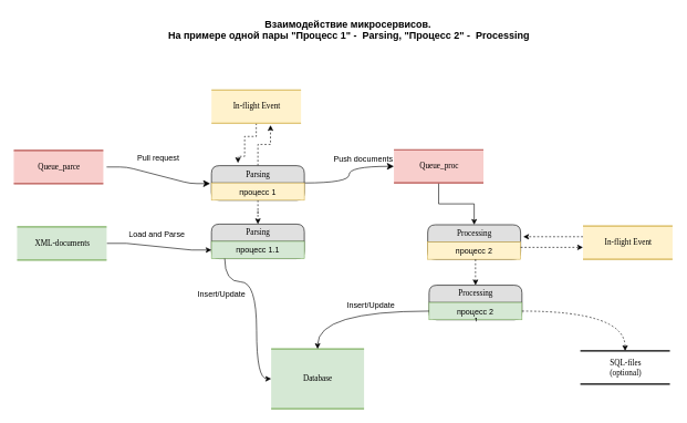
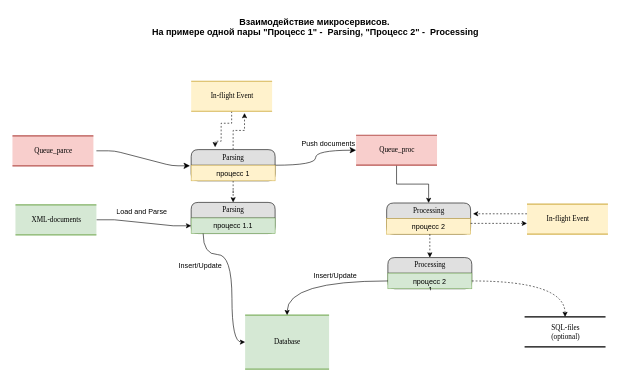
  <mxCell id="0" />
  <mxCell id="1" parent="0" />
  <mxCell id="2" style="edgeStyle=orthogonalEdgeStyle;rounded=0;orthogonalLoop=1;jettySize=auto;html=1;" edge="1" parent="1" source="3" target="23"><mxGeometry relative="1" as="geometry" /></mxCell>
  <mxCell id="3" value="Queue_proc" style="html=1;rounded=0;shadow=0;comic=0;labelBackgroundColor=none;strokeWidth=2;fontFamily=Verdana;fontSize=12;align=center;shape=mxgraph.ios7ui.horLines;fillColor=#f8cecc;strokeColor=#b85450;" parent="1" vertex="1"><mxGeometry x="593" y="225" width="135" height="50" as="geometry" /></mxCell>
  <mxCell id="4" style="edgeStyle=entityRelationEdgeStyle;html=1;labelBackgroundColor=none;startFill=0;startSize=8;endFill=1;endSize=8;fontFamily=Verdana;fontSize=12;exitX=1.037;exitY=0.5;exitDx=0;exitDy=0;exitPerimeter=0;entryX=-0.014;entryY=0.038;entryDx=0;entryDy=0;entryPerimeter=0;" parent="1" source="11" target="9" edge="1"><mxGeometry relative="1" as="geometry"><mxPoint x="308" y="265" as="targetPoint" /></mxGeometry></mxCell>
  <mxCell id="5" style="edgeStyle=orthogonalEdgeStyle;html=1;labelBackgroundColor=none;startFill=0;startSize=8;endFill=1;endSize=8;fontFamily=Verdana;fontSize=12;curved=1;" parent="1" source="8" target="3" edge="1"><mxGeometry relative="1" as="geometry" /></mxCell>
  <mxCell id="6" style="edgeStyle=orthogonalEdgeStyle;rounded=0;orthogonalLoop=1;jettySize=auto;html=1;entryX=0.659;entryY=1.06;entryDx=0;entryDy=0;entryPerimeter=0;dashed=1;" edge="1" parent="1" source="8" target="13"><mxGeometry relative="1" as="geometry"><mxPoint x="408" y="195" as="targetPoint" /></mxGeometry></mxCell>
  <mxCell id="7" style="edgeStyle=orthogonalEdgeStyle;rounded=0;orthogonalLoop=1;jettySize=auto;html=1;entryX=0.5;entryY=0;entryDx=0;entryDy=0;dashed=1;" edge="1" parent="1" source="8" target="15"><mxGeometry relative="1" as="geometry" /></mxCell>
  <mxCell id="8" value="Parsing" style="swimlane;html=1;fontStyle=0;childLayout=stackLayout;horizontal=1;startSize=26;fillColor=#e0e0e0;horizontalStack=0;resizeParent=1;resizeLast=0;collapsible=1;marginBottom=0;swimlaneFillColor=#ffffff;align=center;rounded=1;shadow=0;comic=0;labelBackgroundColor=none;strokeWidth=1;fontFamily=Verdana;fontSize=12" parent="1" vertex="1"><mxGeometry x="318" y="249" width="140" height="52" as="geometry" /></mxCell>
  <mxCell id="9" value="процесс 1" style="text;html=1;strokeColor=#d6b656;fillColor=#fff2cc;spacingLeft=4;spacingRight=4;whiteSpace=wrap;overflow=hidden;rotatable=0;points=[[0,0.5],[1,0.5]];portConstraint=eastwest;align=center;" parent="8" vertex="1"><mxGeometry y="26" width="140" height="26" as="geometry" /></mxCell>
- <mxCell id="10" value="Pull request" style="text;html=1;strokeColor=none;fillColor=none;spacingLeft=4;spacingRight=4;whiteSpace=wrap;overflow=hidden;rotatable=0;points=[[0,0.5],[1,0.5]];portConstraint=eastwest;align=center;" parent="1" vertex="1"><mxGeometry x="168" y="223" width="140" height="26" as="geometry" /></mxCell>
  <mxCell id="11" value="Queue_parce" style="html=1;rounded=0;shadow=0;comic=0;labelBackgroundColor=none;strokeWidth=2;fontFamily=Verdana;fontSize=12;align=center;shape=mxgraph.ios7ui.horLines;fillColor=#f8cecc;strokeColor=#b85450;" vertex="1" parent="1"><mxGeometry x="20" y="226" width="135" height="50" as="geometry" /></mxCell>
  <mxCell id="12" style="edgeStyle=orthogonalEdgeStyle;rounded=0;orthogonalLoop=1;jettySize=auto;html=1;dashed=1;" edge="1" parent="1" source="13"><mxGeometry relative="1" as="geometry"><mxPoint x="358" y="245" as="targetPoint" /><Array as="points"><mxPoint x="386" y="205" /><mxPoint x="368" y="205" /><mxPoint x="368" y="235" /><mxPoint x="358" y="235" /></Array></mxGeometry></mxCell>
  <mxCell id="13" value="In-flight Event" style="html=1;rounded=0;shadow=0;comic=0;labelBackgroundColor=none;strokeWidth=2;fontFamily=Verdana;fontSize=12;align=center;shape=mxgraph.ios7ui.horLines;fillColor=#fff2cc;strokeColor=#d6b656;" vertex="1" parent="1"><mxGeometry x="318" y="135" width="135" height="50" as="geometry" /></mxCell>
  <mxCell id="14" value="Push documents" style="text;html=1;strokeColor=none;fillColor=none;spacingLeft=4;spacingRight=4;whiteSpace=wrap;overflow=hidden;rotatable=0;points=[[0,0.5],[1,0.5]];portConstraint=eastwest;align=center;" vertex="1" parent="1"><mxGeometry x="477" y="225" width="140" height="26" as="geometry" /></mxCell>
  <mxCell id="15" value="Parsing" style="swimlane;html=1;fontStyle=0;childLayout=stackLayout;horizontal=1;startSize=26;fillColor=#e0e0e0;horizontalStack=0;resizeParent=1;resizeLast=0;collapsible=1;marginBottom=0;swimlaneFillColor=#ffffff;align=center;rounded=1;shadow=0;comic=0;labelBackgroundColor=none;strokeWidth=1;fontFamily=Verdana;fontSize=12" vertex="1" parent="1"><mxGeometry x="318" y="337" width="140" height="52" as="geometry" /></mxCell>
  <mxCell id="16" value="процесс 1.1&lt;br&gt;" style="text;html=1;strokeColor=#82b366;fillColor=#d5e8d4;spacingLeft=4;spacingRight=4;whiteSpace=wrap;overflow=hidden;rotatable=0;points=[[0,0.5],[1,0.5]];portConstraint=eastwest;align=center;" vertex="1" parent="15"><mxGeometry y="26" width="140" height="26" as="geometry" /></mxCell>
  <mxCell id="17" style="edgeStyle=entityRelationEdgeStyle;rounded=0;orthogonalLoop=1;jettySize=auto;html=1;" edge="1" parent="1" source="18" target="16"><mxGeometry relative="1" as="geometry" /></mxCell>
  <mxCell id="18" value="XML-documents" style="html=1;rounded=0;shadow=0;comic=0;labelBackgroundColor=none;strokeWidth=2;fontFamily=Verdana;fontSize=12;align=center;shape=mxgraph.ios7ui.horLines;fillColor=#d5e8d4;strokeColor=#82b366;" vertex="1" parent="1"><mxGeometry x="25" y="341" width="135" height="50" as="geometry" /></mxCell>
  <mxCell id="19" value="Database" style="html=1;rounded=0;shadow=0;comic=0;labelBackgroundColor=none;strokeWidth=2;fontFamily=Verdana;fontSize=12;align=center;shape=mxgraph.ios7ui.horLines;fillColor=#d5e8d4;strokeColor=#82b366;" vertex="1" parent="1"><mxGeometry x="408" y="525" width="140" height="90" as="geometry" /></mxCell>
  <mxCell id="20" value="Load and Parse" style="text;html=1;strokeColor=none;fillColor=none;spacingLeft=4;spacingRight=4;whiteSpace=wrap;overflow=hidden;rotatable=0;points=[[0,0.5],[1,0.5]];portConstraint=eastwest;align=center;" vertex="1" parent="1"><mxGeometry x="166" y="339" width="140" height="26" as="geometry" /></mxCell>
  <mxCell id="21" value="Insert/Update" style="text;html=1;strokeColor=none;fillColor=none;spacingLeft=4;spacingRight=4;whiteSpace=wrap;overflow=hidden;rotatable=0;points=[[0,0.5],[1,0.5]];portConstraint=eastwest;align=center;" vertex="1" parent="1"><mxGeometry x="268" y="429" width="131" height="26" as="geometry" /></mxCell>
  <mxCell id="22" style="edgeStyle=orthogonalEdgeStyle;rounded=0;orthogonalLoop=1;jettySize=auto;html=1;curved=1;" edge="1" parent="1" source="16" target="19"><mxGeometry relative="1" as="geometry"><Array as="points"><mxPoint x="338" y="424" /><mxPoint x="386" y="424" /></Array></mxGeometry></mxCell>
  <mxCell id="23" value="Processing" style="swimlane;html=1;fontStyle=0;childLayout=stackLayout;horizontal=1;startSize=26;fillColor=#e0e0e0;horizontalStack=0;resizeParent=1;resizeLast=0;collapsible=1;marginBottom=0;swimlaneFillColor=#ffffff;align=center;rounded=1;shadow=0;comic=0;labelBackgroundColor=none;strokeWidth=1;fontFamily=Verdana;fontSize=12" vertex="1" parent="1"><mxGeometry x="644" y="338" width="140" height="52" as="geometry" /></mxCell>
  <mxCell id="24" value="процесс 2&lt;br&gt;" style="text;html=1;strokeColor=#d6b656;fillColor=#fff2cc;spacingLeft=4;spacingRight=4;whiteSpace=wrap;overflow=hidden;rotatable=0;points=[[0,0.5],[1,0.5]];portConstraint=eastwest;align=center;" vertex="1" parent="23"><mxGeometry y="26" width="140" height="26" as="geometry" /></mxCell>
  <mxCell id="25" style="edgeStyle=orthogonalEdgeStyle;rounded=0;orthogonalLoop=1;jettySize=auto;html=1;dashed=1;" edge="1" parent="1"><mxGeometry relative="1" as="geometry"><mxPoint x="788" y="356" as="targetPoint" /><mxPoint x="878" y="356" as="sourcePoint" /></mxGeometry></mxCell>
  <mxCell id="26" value="In-flight Event" style="html=1;rounded=0;shadow=0;comic=0;labelBackgroundColor=none;strokeWidth=2;fontFamily=Verdana;fontSize=12;align=center;shape=mxgraph.ios7ui.horLines;fillColor=#fff2cc;strokeColor=#d6b656;" vertex="1" parent="1"><mxGeometry x="878" y="340" width="135" height="50" as="geometry" /></mxCell>
  <mxCell id="27" style="edgeStyle=orthogonalEdgeStyle;rounded=0;orthogonalLoop=1;jettySize=auto;html=1;entryX=0;entryY=0.74;entryDx=0;entryDy=0;entryPerimeter=0;dashed=1;" edge="1" parent="1"><mxGeometry relative="1" as="geometry"><mxPoint x="784" y="372" as="sourcePoint" /><mxPoint x="878" y="372" as="targetPoint" /></mxGeometry></mxCell>
  <mxCell id="28" value="Processing" style="swimlane;html=1;fontStyle=0;childLayout=stackLayout;horizontal=1;startSize=26;fillColor=#e0e0e0;horizontalStack=0;resizeParent=1;resizeLast=0;collapsible=1;marginBottom=0;swimlaneFillColor=#ffffff;align=center;rounded=1;shadow=0;comic=0;labelBackgroundColor=none;strokeWidth=1;fontFamily=Verdana;fontSize=12" vertex="1" parent="1"><mxGeometry x="646" y="429" width="140" height="52" as="geometry" /></mxCell>
  <mxCell id="29" value="процесс 2&lt;br&gt;.1" style="text;html=1;strokeColor=#82b366;fillColor=#d5e8d4;spacingLeft=4;spacingRight=4;whiteSpace=wrap;overflow=hidden;rotatable=0;points=[[0,0.5],[1,0.5]];portConstraint=eastwest;align=center;" vertex="1" parent="28"><mxGeometry y="26" width="140" height="26" as="geometry" /></mxCell>
  <mxCell id="30" style="edgeStyle=orthogonalEdgeStyle;rounded=0;orthogonalLoop=1;jettySize=auto;html=1;dashed=1;" edge="1" parent="1" source="24" target="28"><mxGeometry relative="1" as="geometry"><Array as="points"><mxPoint x="716" y="425" /><mxPoint x="716" y="425" /></Array></mxGeometry></mxCell>
  <mxCell id="31" style="edgeStyle=orthogonalEdgeStyle;rounded=0;orthogonalLoop=1;jettySize=auto;html=1;curved=1;" edge="1" parent="1" source="29" target="19"><mxGeometry relative="1" as="geometry" /></mxCell>
  <mxCell id="32" value="Insert/Update" style="text;html=1;strokeColor=none;fillColor=none;spacingLeft=4;spacingRight=4;whiteSpace=wrap;overflow=hidden;rotatable=0;points=[[0,0.5],[1,0.5]];portConstraint=eastwest;align=center;" vertex="1" parent="1"><mxGeometry x="493" y="445" width="131" height="26" as="geometry" /></mxCell>
  <mxCell id="33" value="SQL-files&lt;br&gt;(optional)" style="html=1;rounded=0;shadow=0;comic=0;labelBackgroundColor=none;strokeWidth=2;fontFamily=Verdana;fontSize=12;align=center;shape=mxgraph.ios7ui.horLines;" vertex="1" parent="1"><mxGeometry x="874" y="528" width="135" height="50" as="geometry" /></mxCell>
  <mxCell id="34" style="edgeStyle=orthogonalEdgeStyle;rounded=0;orthogonalLoop=1;jettySize=auto;html=1;curved=1;dashed=1;" edge="1" parent="1" source="29" target="33"><mxGeometry relative="1" as="geometry" /></mxCell>
  <mxCell id="35" value="&amp;nbsp; &amp;nbsp; &amp;nbsp; &amp;nbsp; &amp;nbsp; &amp;nbsp; &amp;nbsp; &amp;nbsp; &amp;nbsp; &amp;nbsp; &amp;nbsp; &amp;nbsp; &amp;nbsp; &amp;nbsp; &amp;nbsp; &amp;nbsp; &amp;nbsp; &amp;nbsp;Взаимодействие микросервисов. &lt;br&gt;На примере одной пары &quot;Процесс 1&quot; -&amp;nbsp; Parsing, &quot;Процесс 2&quot; -&amp;nbsp; Processing" style="text;whiteSpace=wrap;html=1;fontSize=15;fontStyle=1" vertex="1" parent="1"><mxGeometry x="251" y="20" width="559" height="62" as="geometry" /></mxCell>
